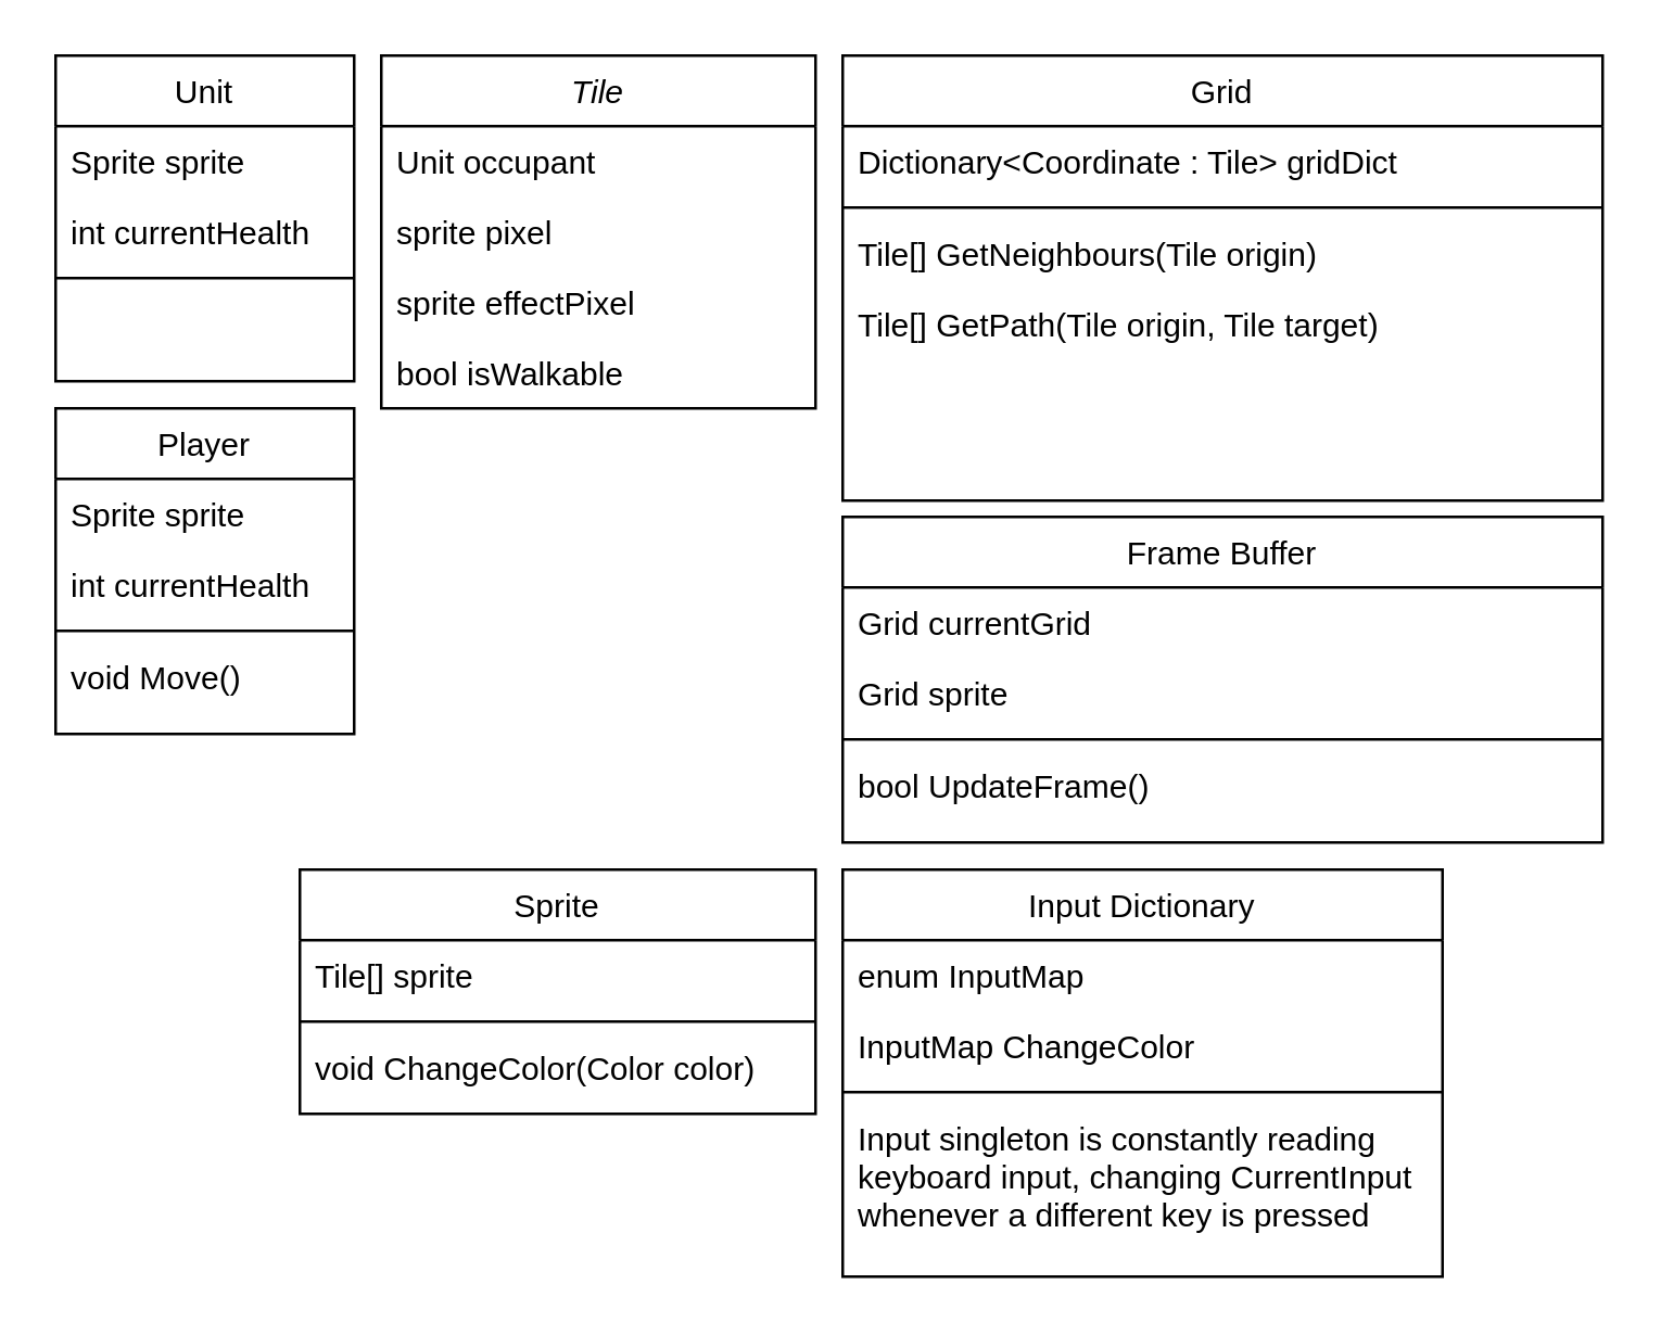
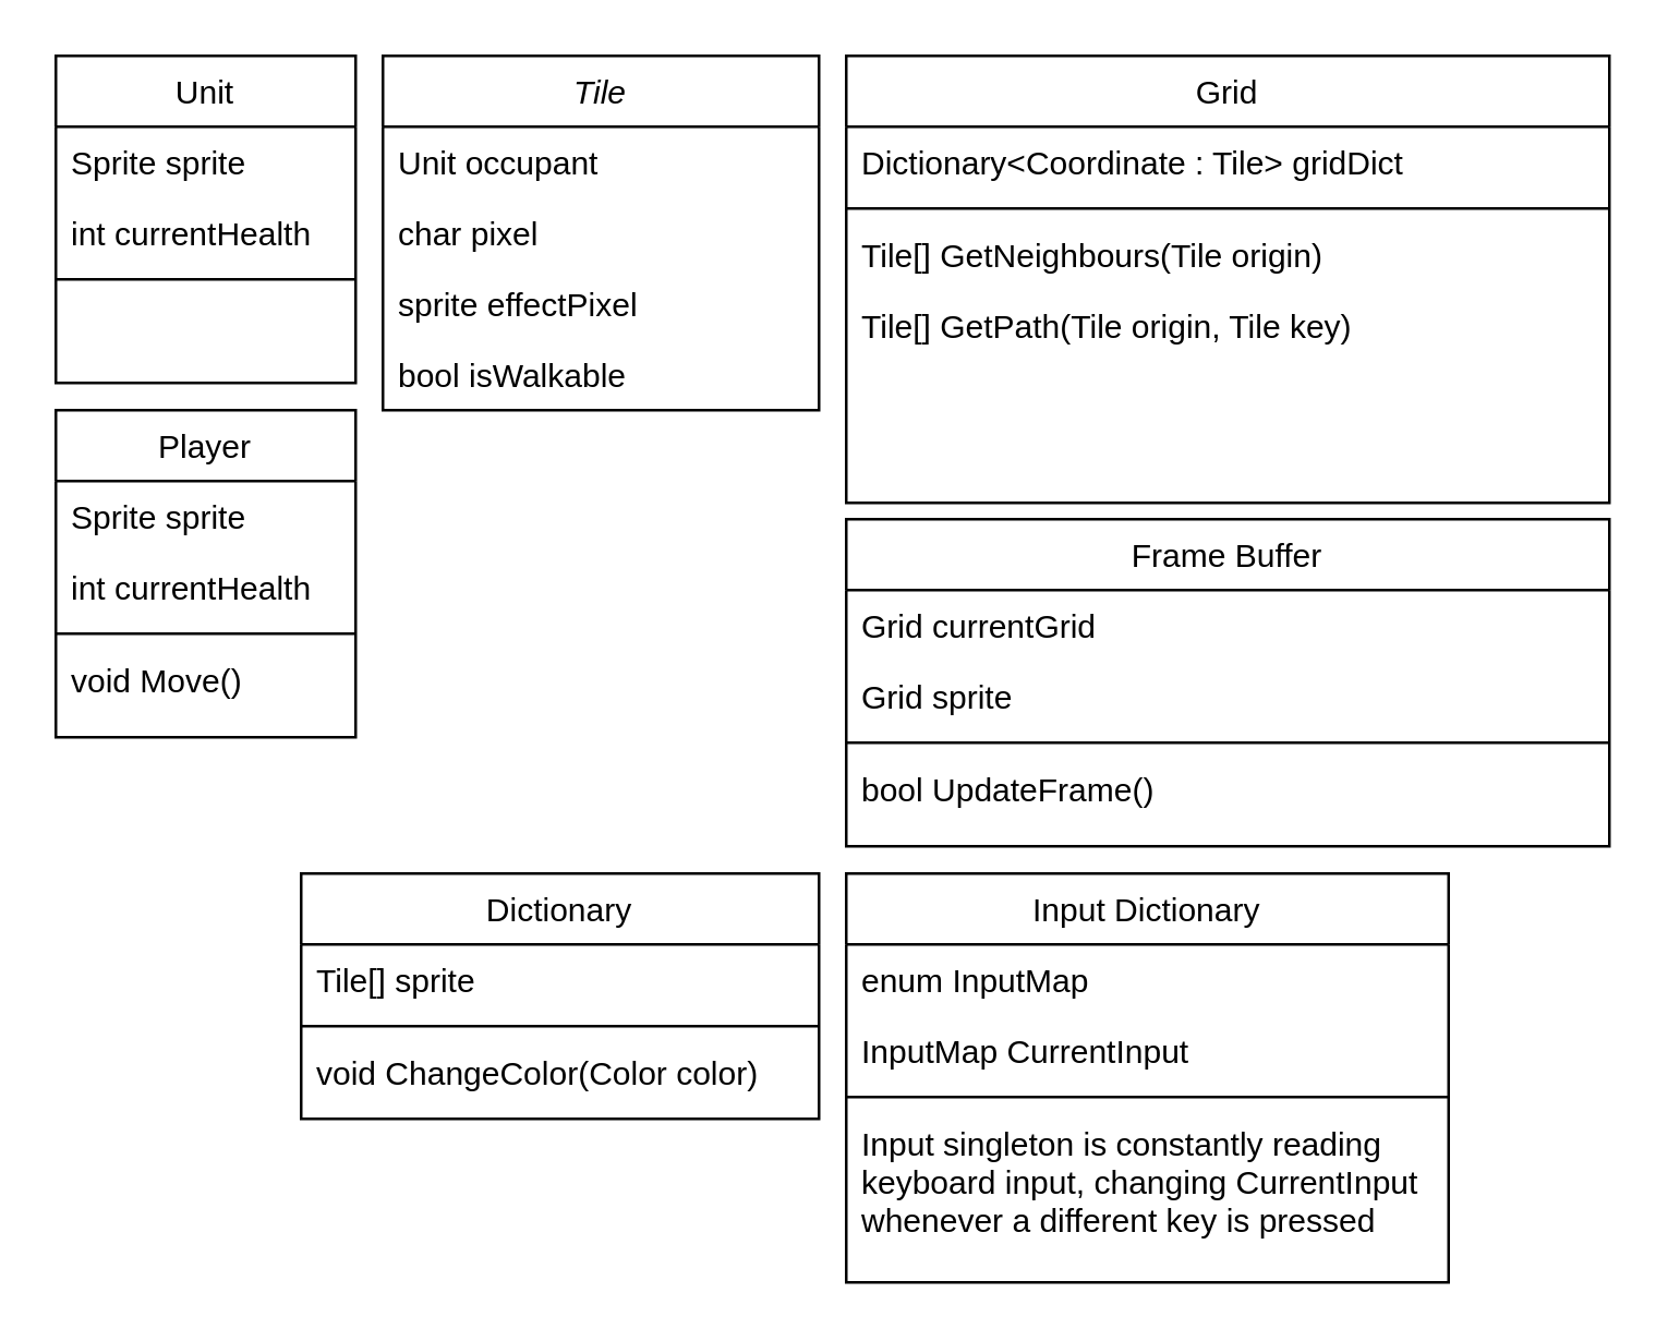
  <mxCell id="0" />
  <mxCell id="1" parent="0" />
  <mxCell id="2" value="Tile" style="swimlane;fontStyle=2;align=center;verticalAlign=top;childLayout=stackLayout;horizontal=1;startSize=26;horizontalStack=0;resizeParent=1;resizeLast=0;collapsible=1;marginBottom=0;rounded=0;shadow=0;strokeWidth=1;" parent="1" vertex="1"><mxGeometry x="140" y="20" width="160" height="130" as="geometry"><mxRectangle x="230" y="140" width="160" height="26" as="alternateBounds" /></mxGeometry></mxCell>
  <mxCell id="3" value="Unit occupant  " style="text;align=left;verticalAlign=top;spacingLeft=4;spacingRight=4;overflow=hidden;rotatable=0;points=[[0,0.5],[1,0.5]];portConstraint=eastwest;" parent="2" vertex="1"><mxGeometry y="26" width="160" height="26" as="geometry" /></mxCell>
- <mxCell id="4" value="sprite pixel&#10;" style="text;align=left;verticalAlign=top;spacingLeft=4;spacingRight=4;overflow=hidden;rotatable=0;points=[[0,0.5],[1,0.5]];portConstraint=eastwest;rounded=0;shadow=0;html=0;" vertex="1" parent="2"><mxGeometry y="52" width="160" height="26" as="geometry" /></mxCell>
+ <mxCell id="4" value="char pixel&#10;" style="text;align=left;verticalAlign=top;spacingLeft=4;spacingRight=4;overflow=hidden;rotatable=0;points=[[0,0.5],[1,0.5]];portConstraint=eastwest;rounded=0;shadow=0;html=0;" vertex="1" parent="2"><mxGeometry y="52" width="160" height="26" as="geometry" /></mxCell>
  <mxCell id="5" value="sprite effectPixel&#10;" style="text;align=left;verticalAlign=top;spacingLeft=4;spacingRight=4;overflow=hidden;rotatable=0;points=[[0,0.5],[1,0.5]];portConstraint=eastwest;rounded=0;shadow=0;html=0;" parent="2" vertex="1"><mxGeometry y="78" width="160" height="26" as="geometry" /></mxCell>
  <mxCell id="6" value="bool isWalkable" style="text;align=left;verticalAlign=top;spacingLeft=4;spacingRight=4;overflow=hidden;rotatable=0;points=[[0,0.5],[1,0.5]];portConstraint=eastwest;rounded=0;shadow=0;html=0;" vertex="1" parent="2"><mxGeometry y="104" width="160" height="26" as="geometry" /></mxCell>
  <mxCell id="7" value="Grid" style="swimlane;fontStyle=0;align=center;verticalAlign=top;childLayout=stackLayout;horizontal=1;startSize=26;horizontalStack=0;resizeParent=1;resizeLast=0;collapsible=1;marginBottom=0;rounded=0;shadow=0;strokeWidth=1;" parent="1" vertex="1"><mxGeometry x="310" y="20" width="280" height="164" as="geometry"><mxRectangle x="130" y="380" width="160" height="26" as="alternateBounds" /></mxGeometry></mxCell>
  <mxCell id="8" value="Dictionary&lt;Coordinate : Tile&gt; gridDict&#10;" style="text;align=left;verticalAlign=top;spacingLeft=4;spacingRight=4;overflow=hidden;rotatable=0;points=[[0,0.5],[1,0.5]];portConstraint=eastwest;" parent="7" vertex="1"><mxGeometry y="26" width="280" height="26" as="geometry" /></mxCell>
  <mxCell id="9" value="" style="line;html=1;strokeWidth=1;align=left;verticalAlign=middle;spacingTop=-1;spacingLeft=3;spacingRight=3;rotatable=0;labelPosition=right;points=[];portConstraint=eastwest;" parent="7" vertex="1"><mxGeometry y="52" width="280" height="8" as="geometry" /></mxCell>
  <mxCell id="10" value="Tile[] GetNeighbours(Tile origin)&#10;" style="text;align=left;verticalAlign=top;spacingLeft=4;spacingRight=4;overflow=hidden;rotatable=0;points=[[0,0.5],[1,0.5]];portConstraint=eastwest;" parent="7" vertex="1"><mxGeometry y="60" width="280" height="26" as="geometry" /></mxCell>
- <mxCell id="11" value="Tile[] GetPath(Tile origin, Tile target)&#10;" style="text;align=left;verticalAlign=top;spacingLeft=4;spacingRight=4;overflow=hidden;rotatable=0;points=[[0,0.5],[1,0.5]];portConstraint=eastwest;" vertex="1" parent="7"><mxGeometry y="86" width="280" height="26" as="geometry" /></mxCell>
+ <mxCell id="11" value="Tile[] GetPath(Tile origin, Tile key)&#10;" style="text;align=left;verticalAlign=top;spacingLeft=4;spacingRight=4;overflow=hidden;rotatable=0;points=[[0,0.5],[1,0.5]];portConstraint=eastwest;" vertex="1" parent="7"><mxGeometry y="86" width="280" height="26" as="geometry" /></mxCell>
  <mxCell id="12" value="Unit&#10;" style="swimlane;fontStyle=0;align=center;verticalAlign=top;childLayout=stackLayout;horizontal=1;startSize=26;horizontalStack=0;resizeParent=1;resizeLast=0;collapsible=1;marginBottom=0;rounded=0;shadow=0;strokeWidth=1;" vertex="1" parent="1"><mxGeometry x="20" y="20" width="110" height="120" as="geometry"><mxRectangle x="130" y="380" width="160" height="26" as="alternateBounds" /></mxGeometry></mxCell>
  <mxCell id="13" value="Sprite sprite&#10;&#10;" style="text;align=left;verticalAlign=top;spacingLeft=4;spacingRight=4;overflow=hidden;rotatable=0;points=[[0,0.5],[1,0.5]];portConstraint=eastwest;" vertex="1" parent="12"><mxGeometry y="26" width="110" height="26" as="geometry" /></mxCell>
  <mxCell id="14" value="int currentHealth" style="text;align=left;verticalAlign=top;spacingLeft=4;spacingRight=4;overflow=hidden;rotatable=0;points=[[0,0.5],[1,0.5]];portConstraint=eastwest;rounded=0;shadow=0;html=0;" vertex="1" parent="12"><mxGeometry y="52" width="110" height="26" as="geometry" /></mxCell>
  <mxCell id="15" value="" style="line;html=1;strokeWidth=1;align=left;verticalAlign=middle;spacingTop=-1;spacingLeft=3;spacingRight=3;rotatable=0;labelPosition=right;points=[];portConstraint=eastwest;" vertex="1" parent="12"><mxGeometry y="78" width="110" height="8" as="geometry" /></mxCell>
  <mxCell id="16" value="Frame Buffer" style="swimlane;fontStyle=0;align=center;verticalAlign=top;childLayout=stackLayout;horizontal=1;startSize=26;horizontalStack=0;resizeParent=1;resizeLast=0;collapsible=1;marginBottom=0;rounded=0;shadow=0;strokeWidth=1;" vertex="1" parent="1"><mxGeometry x="310" y="190" width="280" height="120" as="geometry"><mxRectangle x="130" y="380" width="160" height="26" as="alternateBounds" /></mxGeometry></mxCell>
  <mxCell id="17" value="Grid currentGrid&#10;" style="text;align=left;verticalAlign=top;spacingLeft=4;spacingRight=4;overflow=hidden;rotatable=0;points=[[0,0.5],[1,0.5]];portConstraint=eastwest;" vertex="1" parent="16"><mxGeometry y="26" width="280" height="26" as="geometry" /></mxCell>
  <mxCell id="18" value="Grid sprite" style="text;align=left;verticalAlign=top;spacingLeft=4;spacingRight=4;overflow=hidden;rotatable=0;points=[[0,0.5],[1,0.5]];portConstraint=eastwest;rounded=0;shadow=0;html=0;" vertex="1" parent="16"><mxGeometry y="52" width="280" height="26" as="geometry" /></mxCell>
  <mxCell id="19" value="" style="line;html=1;strokeWidth=1;align=left;verticalAlign=middle;spacingTop=-1;spacingLeft=3;spacingRight=3;rotatable=0;labelPosition=right;points=[];portConstraint=eastwest;" vertex="1" parent="16"><mxGeometry y="78" width="280" height="8" as="geometry" /></mxCell>
  <mxCell id="20" value="bool UpdateFrame()" style="text;align=left;verticalAlign=top;spacingLeft=4;spacingRight=4;overflow=hidden;rotatable=0;points=[[0,0.5],[1,0.5]];portConstraint=eastwest;rounded=0;shadow=0;html=0;" vertex="1" parent="16"><mxGeometry y="86" width="280" height="26" as="geometry" /></mxCell>
- <mxCell id="21" value="Sprite" style="swimlane;fontStyle=0;align=center;verticalAlign=top;childLayout=stackLayout;horizontal=1;startSize=26;horizontalStack=0;resizeParent=1;resizeLast=0;collapsible=1;marginBottom=0;rounded=0;shadow=0;strokeWidth=1;" vertex="1" parent="1"><mxGeometry x="110" y="320" width="190" height="90" as="geometry"><mxRectangle x="130" y="380" width="160" height="26" as="alternateBounds" /></mxGeometry></mxCell>
+ <mxCell id="21" value="Dictionary" style="swimlane;fontStyle=0;align=center;verticalAlign=top;childLayout=stackLayout;horizontal=1;startSize=26;horizontalStack=0;resizeParent=1;resizeLast=0;collapsible=1;marginBottom=0;rounded=0;shadow=0;strokeWidth=1;" vertex="1" parent="1"><mxGeometry x="110" y="320" width="190" height="90" as="geometry"><mxRectangle x="130" y="380" width="160" height="26" as="alternateBounds" /></mxGeometry></mxCell>
  <mxCell id="22" value="Tile[] sprite&#10;" style="text;align=left;verticalAlign=top;spacingLeft=4;spacingRight=4;overflow=hidden;rotatable=0;points=[[0,0.5],[1,0.5]];portConstraint=eastwest;" vertex="1" parent="21"><mxGeometry y="26" width="190" height="26" as="geometry" /></mxCell>
  <mxCell id="23" value="" style="line;html=1;strokeWidth=1;align=left;verticalAlign=middle;spacingTop=-1;spacingLeft=3;spacingRight=3;rotatable=0;labelPosition=right;points=[];portConstraint=eastwest;" vertex="1" parent="21"><mxGeometry y="52" width="190" height="8" as="geometry" /></mxCell>
  <mxCell id="24" value="void ChangeColor(Color color)" style="text;align=left;verticalAlign=top;spacingLeft=4;spacingRight=4;overflow=hidden;rotatable=0;points=[[0,0.5],[1,0.5]];portConstraint=eastwest;" vertex="1" parent="21"><mxGeometry y="60" width="190" height="26" as="geometry" /></mxCell>
  <mxCell id="25" value="Player&#10;" style="swimlane;fontStyle=0;align=center;verticalAlign=top;childLayout=stackLayout;horizontal=1;startSize=26;horizontalStack=0;resizeParent=1;resizeLast=0;collapsible=1;marginBottom=0;rounded=0;shadow=0;strokeWidth=1;" vertex="1" parent="1"><mxGeometry x="20" y="150" width="110" height="120" as="geometry"><mxRectangle x="130" y="380" width="160" height="26" as="alternateBounds" /></mxGeometry></mxCell>
  <mxCell id="26" value="Sprite sprite&#10;&#10;" style="text;align=left;verticalAlign=top;spacingLeft=4;spacingRight=4;overflow=hidden;rotatable=0;points=[[0,0.5],[1,0.5]];portConstraint=eastwest;" vertex="1" parent="25"><mxGeometry y="26" width="110" height="26" as="geometry" /></mxCell>
  <mxCell id="27" value="int currentHealth" style="text;align=left;verticalAlign=top;spacingLeft=4;spacingRight=4;overflow=hidden;rotatable=0;points=[[0,0.5],[1,0.5]];portConstraint=eastwest;rounded=0;shadow=0;html=0;" vertex="1" parent="25"><mxGeometry y="52" width="110" height="26" as="geometry" /></mxCell>
  <mxCell id="28" value="" style="line;html=1;strokeWidth=1;align=left;verticalAlign=middle;spacingTop=-1;spacingLeft=3;spacingRight=3;rotatable=0;labelPosition=right;points=[];portConstraint=eastwest;" vertex="1" parent="25"><mxGeometry y="78" width="110" height="8" as="geometry" /></mxCell>
  <mxCell id="29" value="void Move()" style="text;align=left;verticalAlign=top;spacingLeft=4;spacingRight=4;overflow=hidden;rotatable=0;points=[[0,0.5],[1,0.5]];portConstraint=eastwest;rounded=0;shadow=0;html=0;" vertex="1" parent="25"><mxGeometry y="86" width="110" height="26" as="geometry" /></mxCell>
  <mxCell id="30" value="Input Dictionary" style="swimlane;fontStyle=0;align=center;verticalAlign=top;childLayout=stackLayout;horizontal=1;startSize=26;horizontalStack=0;resizeParent=1;resizeLast=0;collapsible=1;marginBottom=0;rounded=0;shadow=0;strokeWidth=1;" vertex="1" parent="1"><mxGeometry x="310" y="320" width="221" height="150" as="geometry"><mxRectangle x="130" y="380" width="160" height="26" as="alternateBounds" /></mxGeometry></mxCell>
  <mxCell id="31" value="enum InputMap&#10;" style="text;align=left;verticalAlign=top;spacingLeft=4;spacingRight=4;overflow=hidden;rotatable=0;points=[[0,0.5],[1,0.5]];portConstraint=eastwest;" vertex="1" parent="30"><mxGeometry y="26" width="221" height="26" as="geometry" /></mxCell>
- <mxCell id="32" value="InputMap ChangeColor" style="text;align=left;verticalAlign=top;spacingLeft=4;spacingRight=4;overflow=hidden;rotatable=0;points=[[0,0.5],[1,0.5]];portConstraint=eastwest;" vertex="1" parent="30"><mxGeometry y="52" width="221" height="26" as="geometry" /></mxCell>
+ <mxCell id="32" value="InputMap CurrentInput" style="text;align=left;verticalAlign=top;spacingLeft=4;spacingRight=4;overflow=hidden;rotatable=0;points=[[0,0.5],[1,0.5]];portConstraint=eastwest;" vertex="1" parent="30"><mxGeometry y="52" width="221" height="26" as="geometry" /></mxCell>
  <mxCell id="33" value="" style="line;html=1;strokeWidth=1;align=left;verticalAlign=middle;spacingTop=-1;spacingLeft=3;spacingRight=3;rotatable=0;labelPosition=right;points=[];portConstraint=eastwest;" vertex="1" parent="30"><mxGeometry y="78" width="221" height="8" as="geometry" /></mxCell>
  <mxCell id="34" value="Input singleton is constantly reading&#10;keyboard input, changing CurrentInput&#10;whenever a different key is pressed" style="text;align=left;verticalAlign=top;spacingLeft=4;spacingRight=4;overflow=hidden;rotatable=0;points=[[0,0.5],[1,0.5]];portConstraint=eastwest;" vertex="1" parent="30"><mxGeometry y="86" width="221" height="64" as="geometry" /></mxCell>
